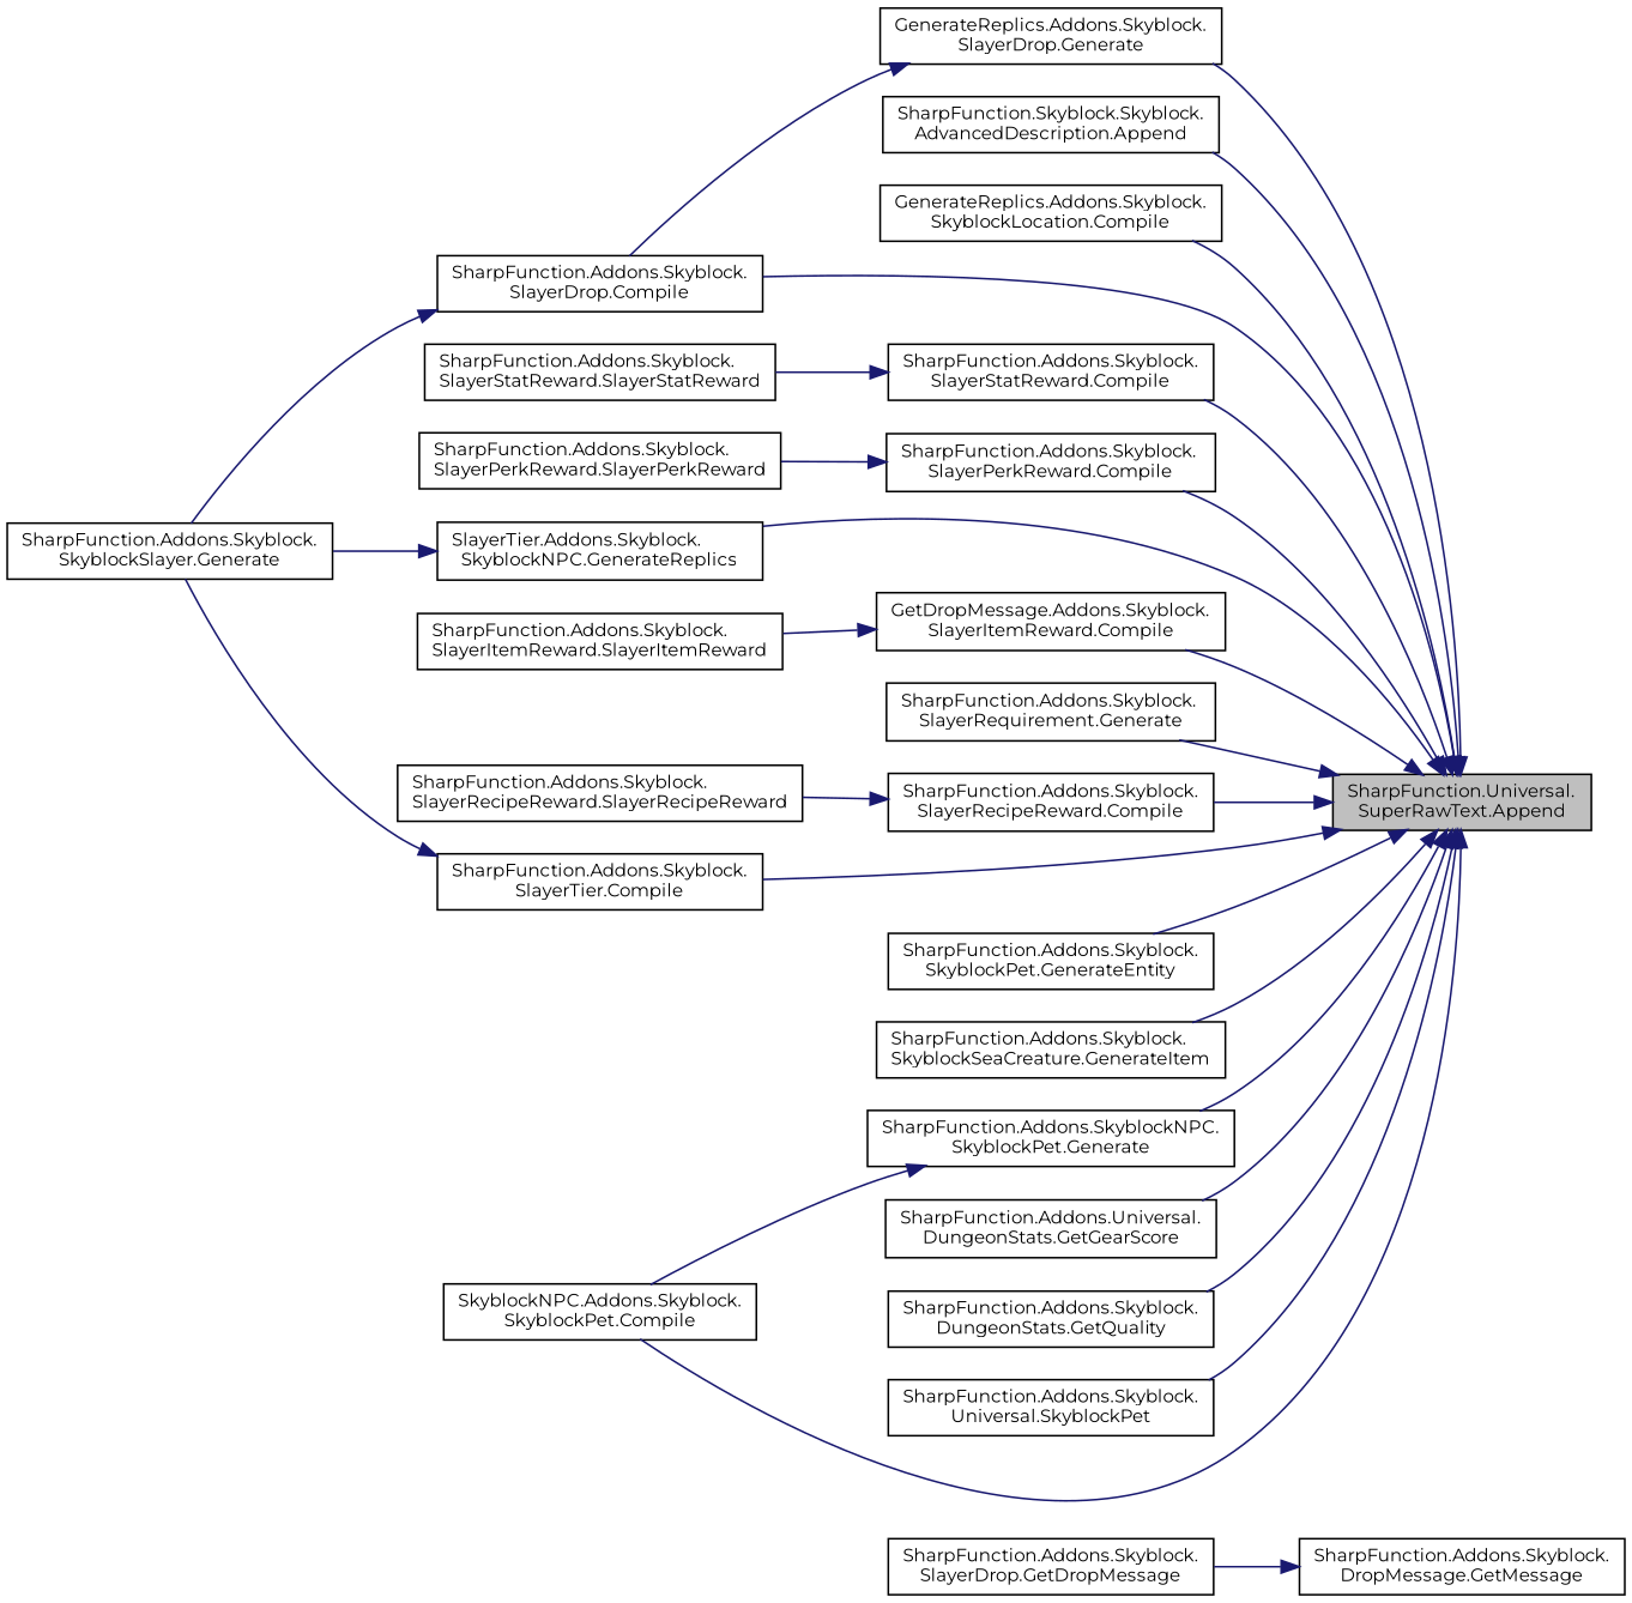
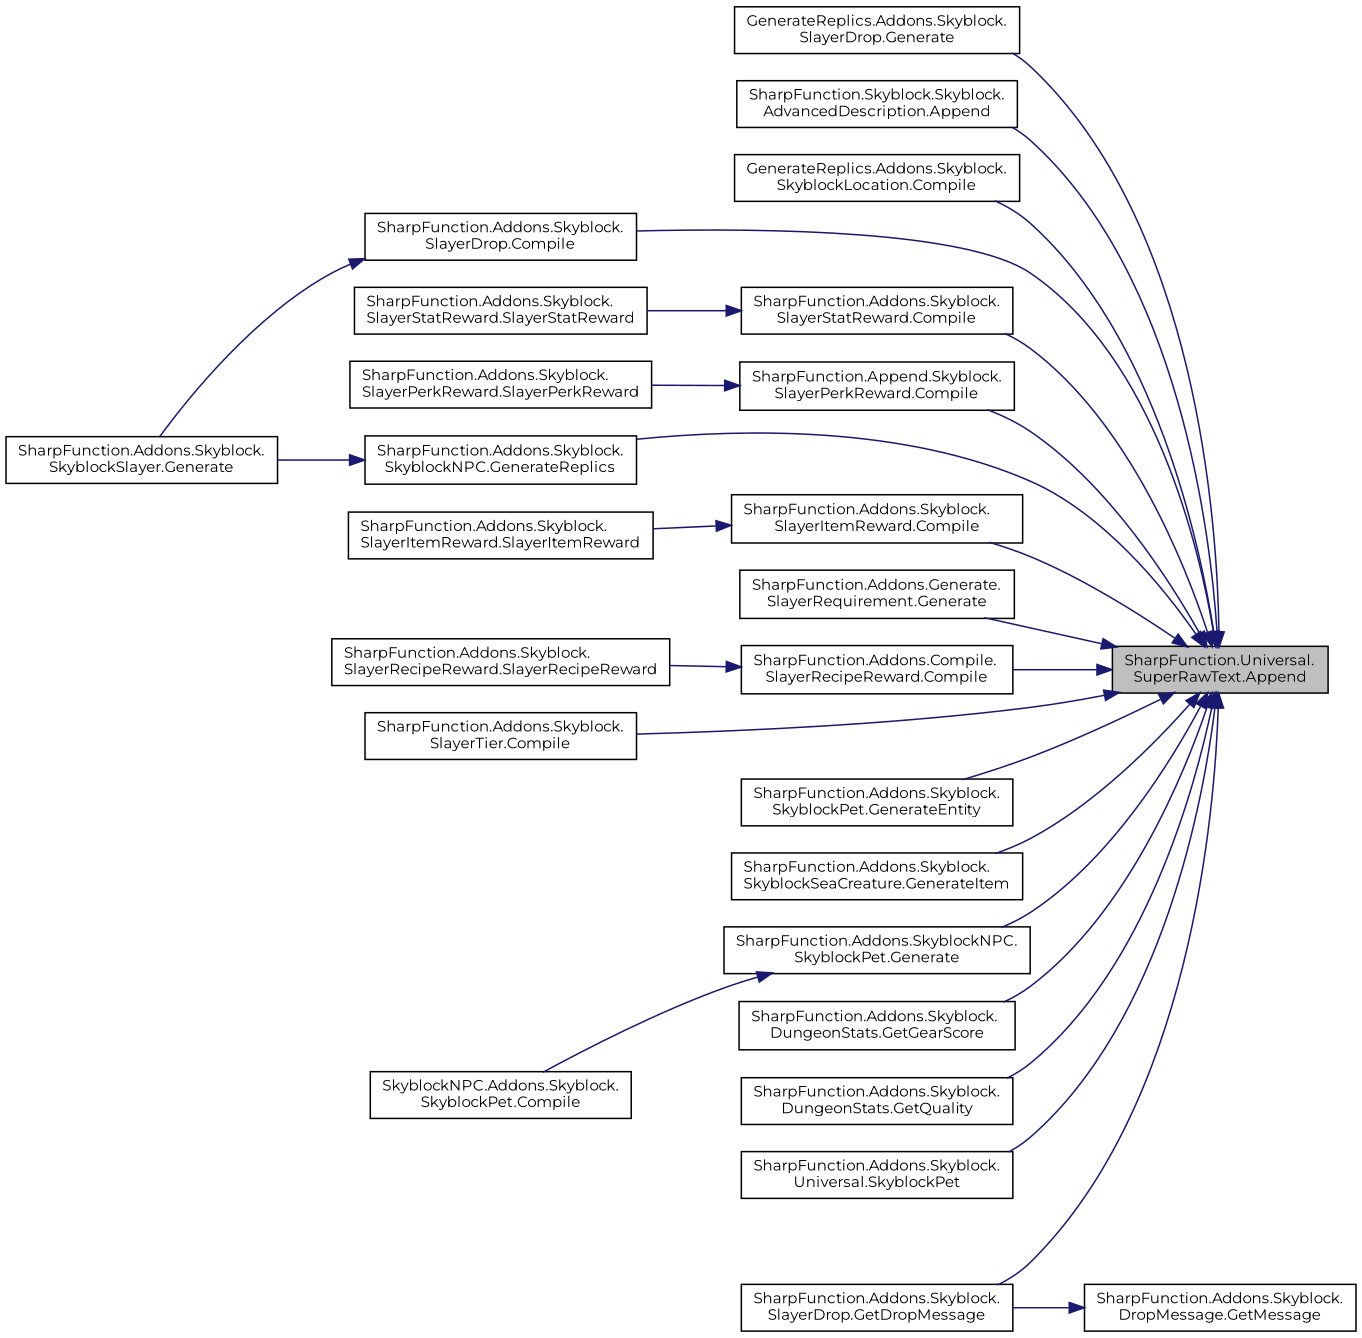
  digraph {
    fontname=Montserrat
    rankdir=RL
    node [color=black fillcolor=white fontname=Montserrat fontsize=10 shape=record style=filled]
    edge [color=midnightblue dir=back fontname=Montserrat fontsize=10 labelfontname=Helvetica labelfontsize=10 style=solid]
    n1 [fillcolor=grey75 fontcolor=black height=0.2 label="SharpFunction.Universal.\lSuperRawText.Append" width=0.4]
    n2 [height=0.2 label="SharpFunction.Skyblock.Skyblock.\lAdvancedDescription.Append" width=0.4]
    n3 [height=0.2 label="GenerateReplics.Addons.Skyblock.\lSkyblockLocation.Compile" width=0.4]
    n4 [height=0.2 label="SharpFunction.Addons.Skyblock.\lSlayerTier.Compile" width=0.4]
    n5 [height=0.2 label="SharpFunction.Addons.Skyblock.\lSlayerStatReward.Compile" width=0.4]
-   n6 [height=0.2 label="SharpFunction.Addons.Skyblock.\lSlayerPerkReward.Compile" width=0.4]
-   n7 [height=0.2 label="GetDropMessage.Addons.Skyblock.\lSlayerItemReward.Compile" width=0.4]
-   n8 [height=0.2 label="SharpFunction.Addons.Skyblock.\lSlayerRecipeReward.Compile" width=0.4]
-   n9 [height=0.2 label="SharpFunction.Addons.Skyblock.\lSlayerRequirement.Generate" width=0.4]
+   n6 [height=0.2 label="SharpFunction.Append.Skyblock.\lSlayerPerkReward.Compile" width=0.4]
+   n7 [height=0.2 label="SharpFunction.Addons.Skyblock.\lSlayerItemReward.Compile" width=0.4]
+   n8 [height=0.2 label="SharpFunction.Addons.Compile.\lSlayerRecipeReward.Compile" width=0.4]
+   n9 [height=0.2 label="SharpFunction.Addons.Generate.\lSlayerRequirement.Generate" width=0.4]
    n10 [height=0.2 label="SharpFunction.Addons.SkyblockNPC.\lSkyblockPet.Generate" width=0.4]
    n11 [height=0.2 label="GenerateReplics.Addons.Skyblock.\lSlayerDrop.Generate" width=0.4]
    n12 [height=0.2 label="SharpFunction.Addons.Skyblock.\lSkyblockPet.GenerateEntity" width=0.4]
    n13 [height=0.2 label="SharpFunction.Addons.Skyblock.\lSkyblockSeaCreature.GenerateItem" width=0.4]
-   n14 [height=0.2 label="SlayerTier.Addons.Skyblock.\lSkyblockNPC.GenerateReplics" width=0.4]
+   n14 [height=0.2 label="SharpFunction.Addons.Skyblock.\lSkyblockNPC.GenerateReplics" width=0.4]
    n15 [height=0.2 label="SharpFunction.Addons.Skyblock.\lSlayerDrop.GetDropMessage" width=0.4]
-   n16 [height=0.2 label="SharpFunction.Addons.Universal.\lDungeonStats.GetGearScore" width=0.4]
+   n16 [height=0.2 label="SharpFunction.Addons.Skyblock.\lDungeonStats.GetGearScore" width=0.4]
    n17 [height=0.2 label="SharpFunction.Addons.Skyblock.\lDungeonStats.GetQuality" width=0.4]
    n18 [height=0.2 label="SharpFunction.Addons.Skyblock.\lUniversal.SkyblockPet" width=0.4]
    n19 [height=0.2 label="SharpFunction.Addons.Skyblock.\lSlayerDrop.Compile" width=0.4]
    n20 [height=0.2 label="SharpFunction.Addons.Skyblock.\lSkyblockSlayer.Generate" width=0.4]
    n21 [height=0.2 label="SharpFunction.Addons.Skyblock.\lSlayerStatReward.SlayerStatReward" width=0.4]
    n22 [height=0.2 label="SharpFunction.Addons.Skyblock.\lSlayerPerkReward.SlayerPerkReward" width=0.4]
    n23 [height=0.2 label="SharpFunction.Addons.Skyblock.\lSlayerItemReward.SlayerItemReward" width=0.4]
    n24 [height=0.2 label="SharpFunction.Addons.Skyblock.\lSlayerRecipeReward.SlayerRecipeReward" width=0.4]
    n25 [height=0.2 label="SkyblockNPC.Addons.Skyblock.\lSkyblockPet.Compile" width=0.4]
    n26 [height=0.2 label="SharpFunction.Addons.Skyblock.\lDropMessage.GetMessage" width=0.4]
    n1 -> n2
    n1 -> n3
    n1 -> n4
    n1 -> n5
    n1 -> n6
    n1 -> n7
    n1 -> n8
    n1 -> n9
    n1 -> n10
    n1 -> n11
    n1 -> n12
    n1 -> n13
    n1 -> n14
-   n1 -> n25
+   n1 -> n15
    n1 -> n16
    n1 -> n17
    n1 -> n18
    n1 -> n19
-   n4 -> n20
    n5 -> n21
    n6 -> n22
    n7 -> n23
    n8 -> n24
    n10 -> n25
-   n11 -> n19
    n14 -> n20
    n19 -> n20
    n26 -> n15
  }
